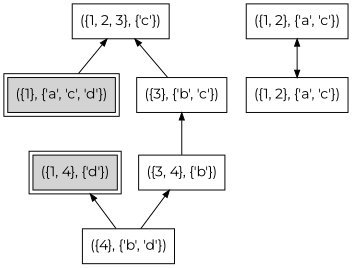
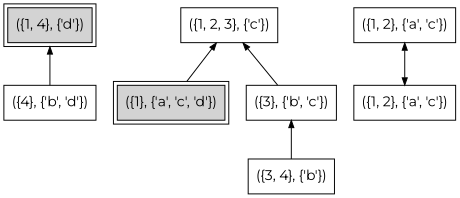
  digraph {
    concentrate=true
    fontname=Montserrat
    rankdir=TB
    node [fontname=Montserrat peripheries=1 shape=box style=solid color=black]
    edge [arrowsize=0.75 color=black dir=back fontname=Montserrat]
    n1 [label="({1, 4}, {'d'})" peripheries=2 style=filled color=""]
    n2 [label="({4}, {'b', 'd'})"]
    n3 [label="({1}, {'a', 'c', 'd'})" peripheries=2 style=filled color=""]
    n4 [label="({1, 2, 3}, {'c'})"]
    n5 [label="({3}, {'b', 'c'})"]
    n6 [label="({3, 4}, {'b'})"]
    n7 [label="({1, 2}, {'a', 'c'})"]
    n8 [label="({1, 2}, {'a', 'c'})"]
    n1 -> n2
    n4 -> n3
    n4 -> n5
    n5 -> n6
-   n6 -> n2
    n7 -> n8
    n8 -> n7
  }
